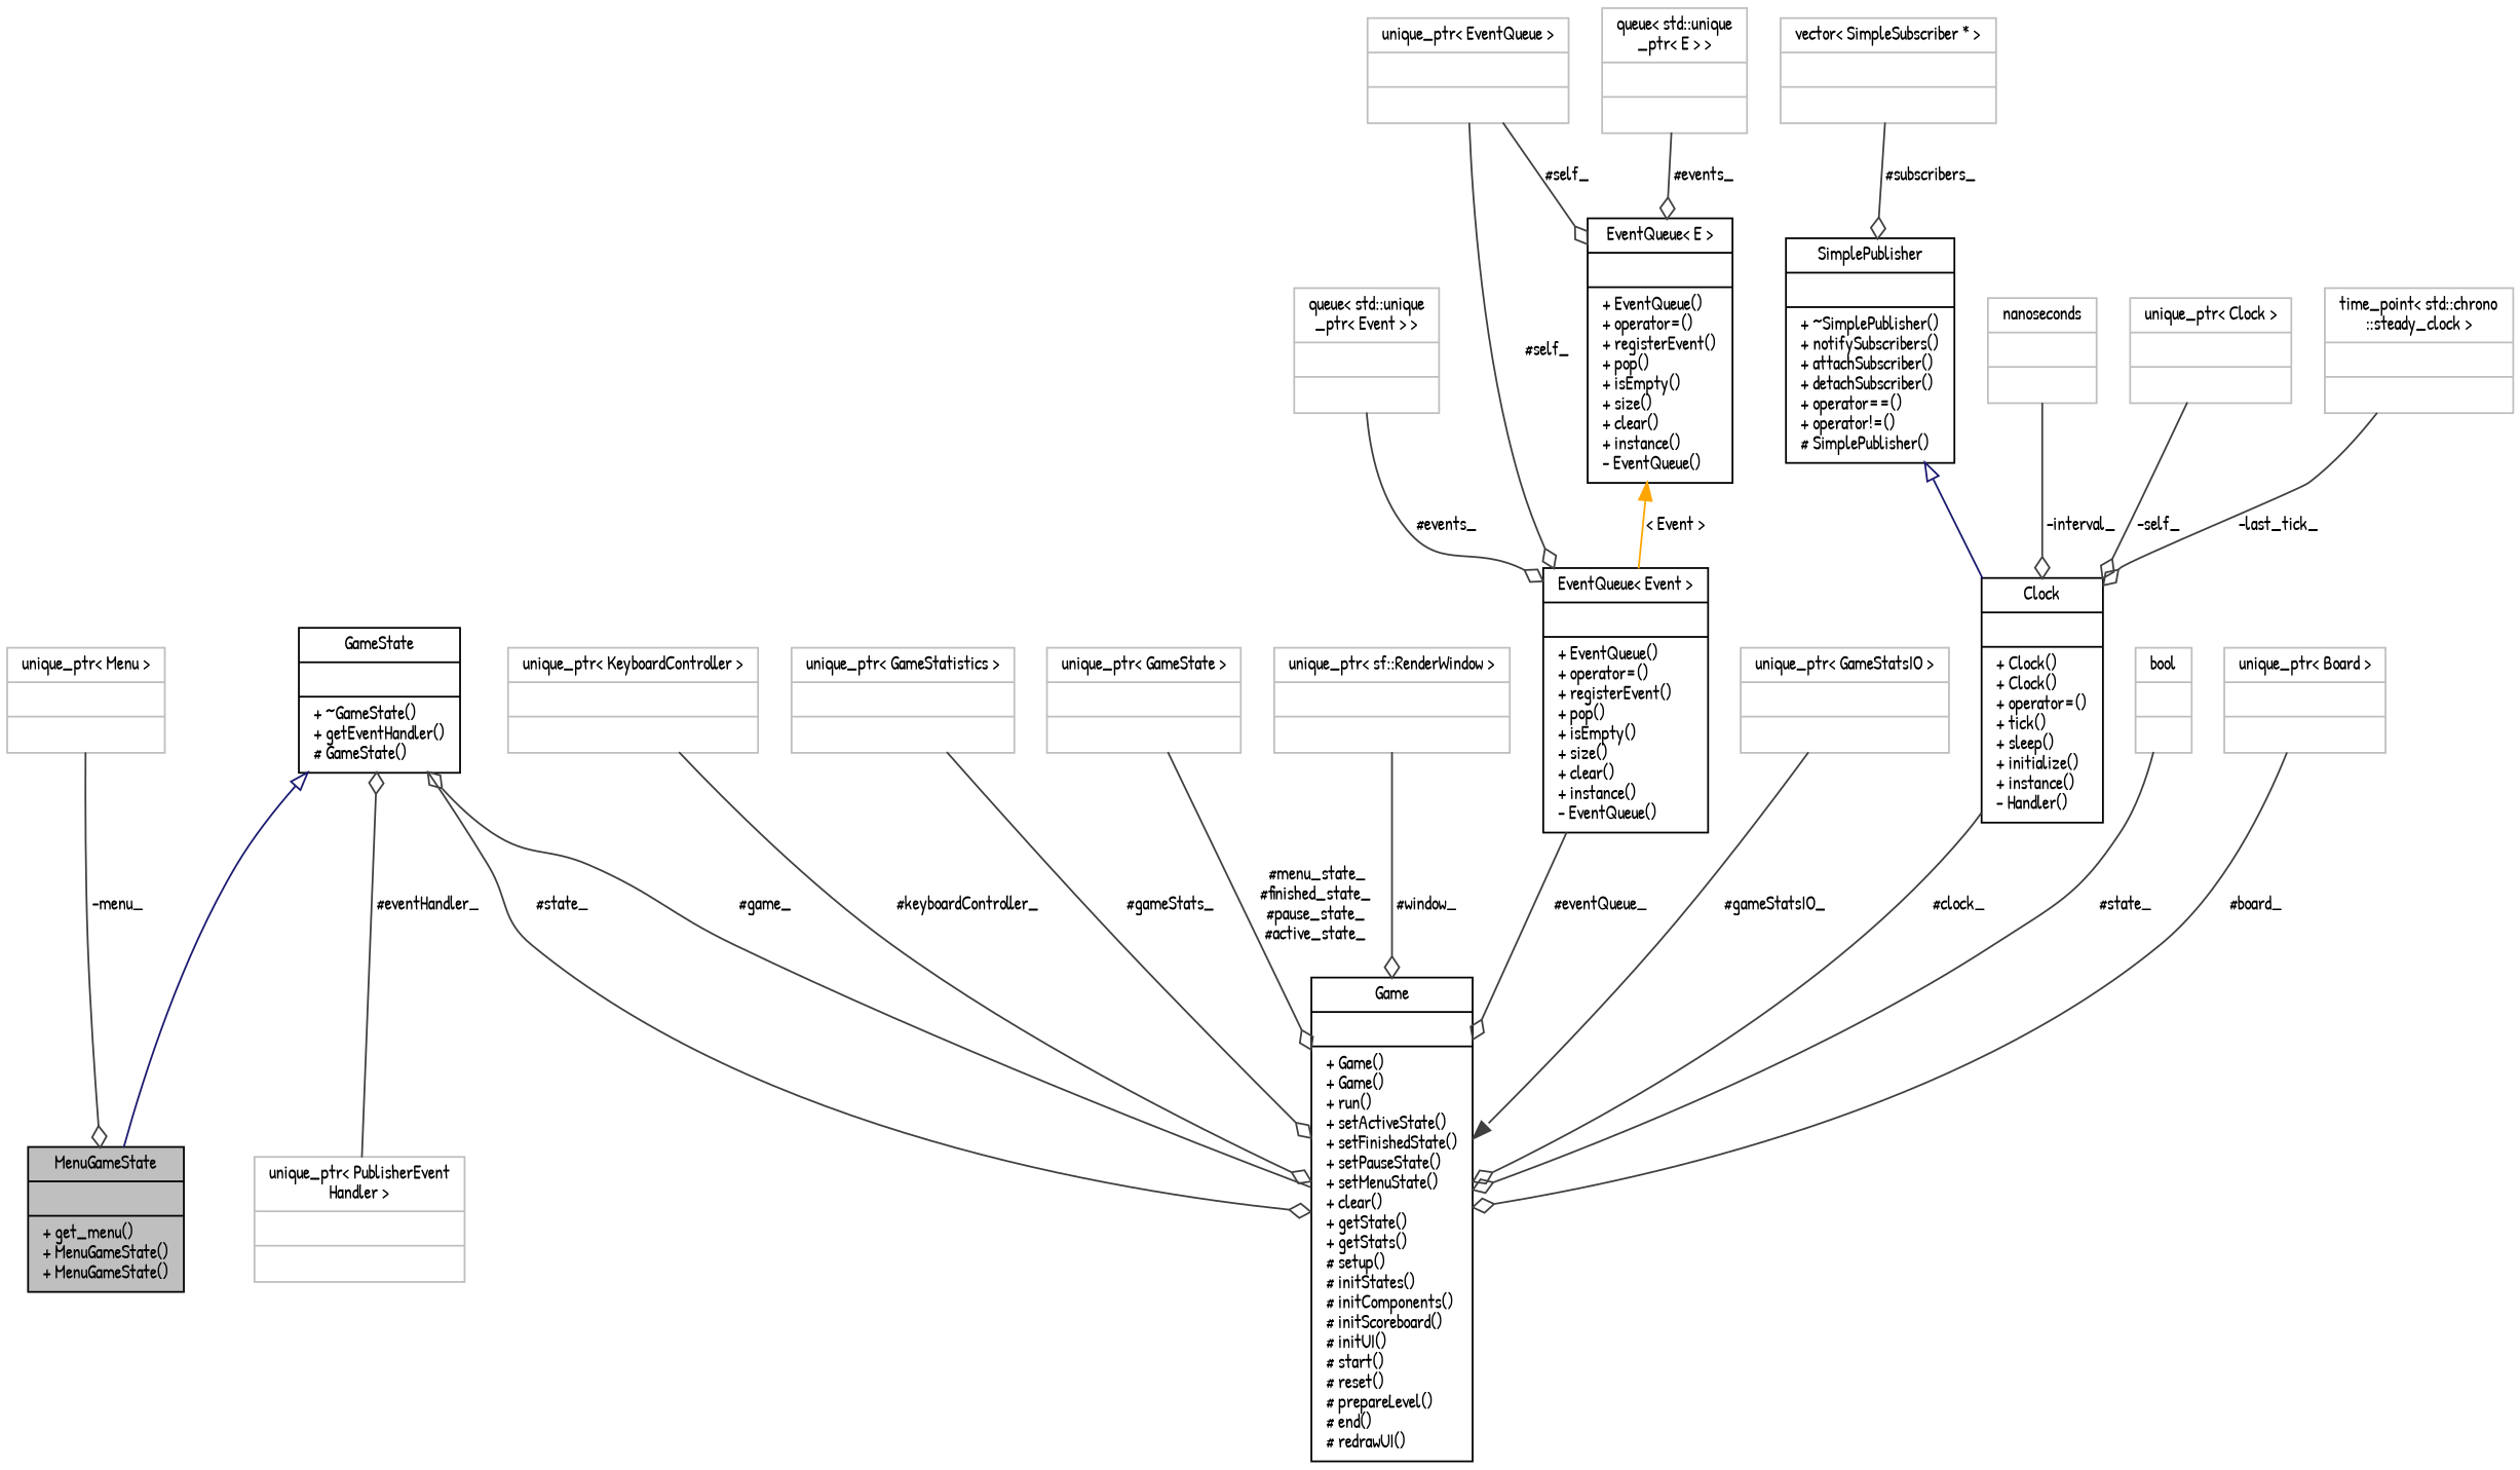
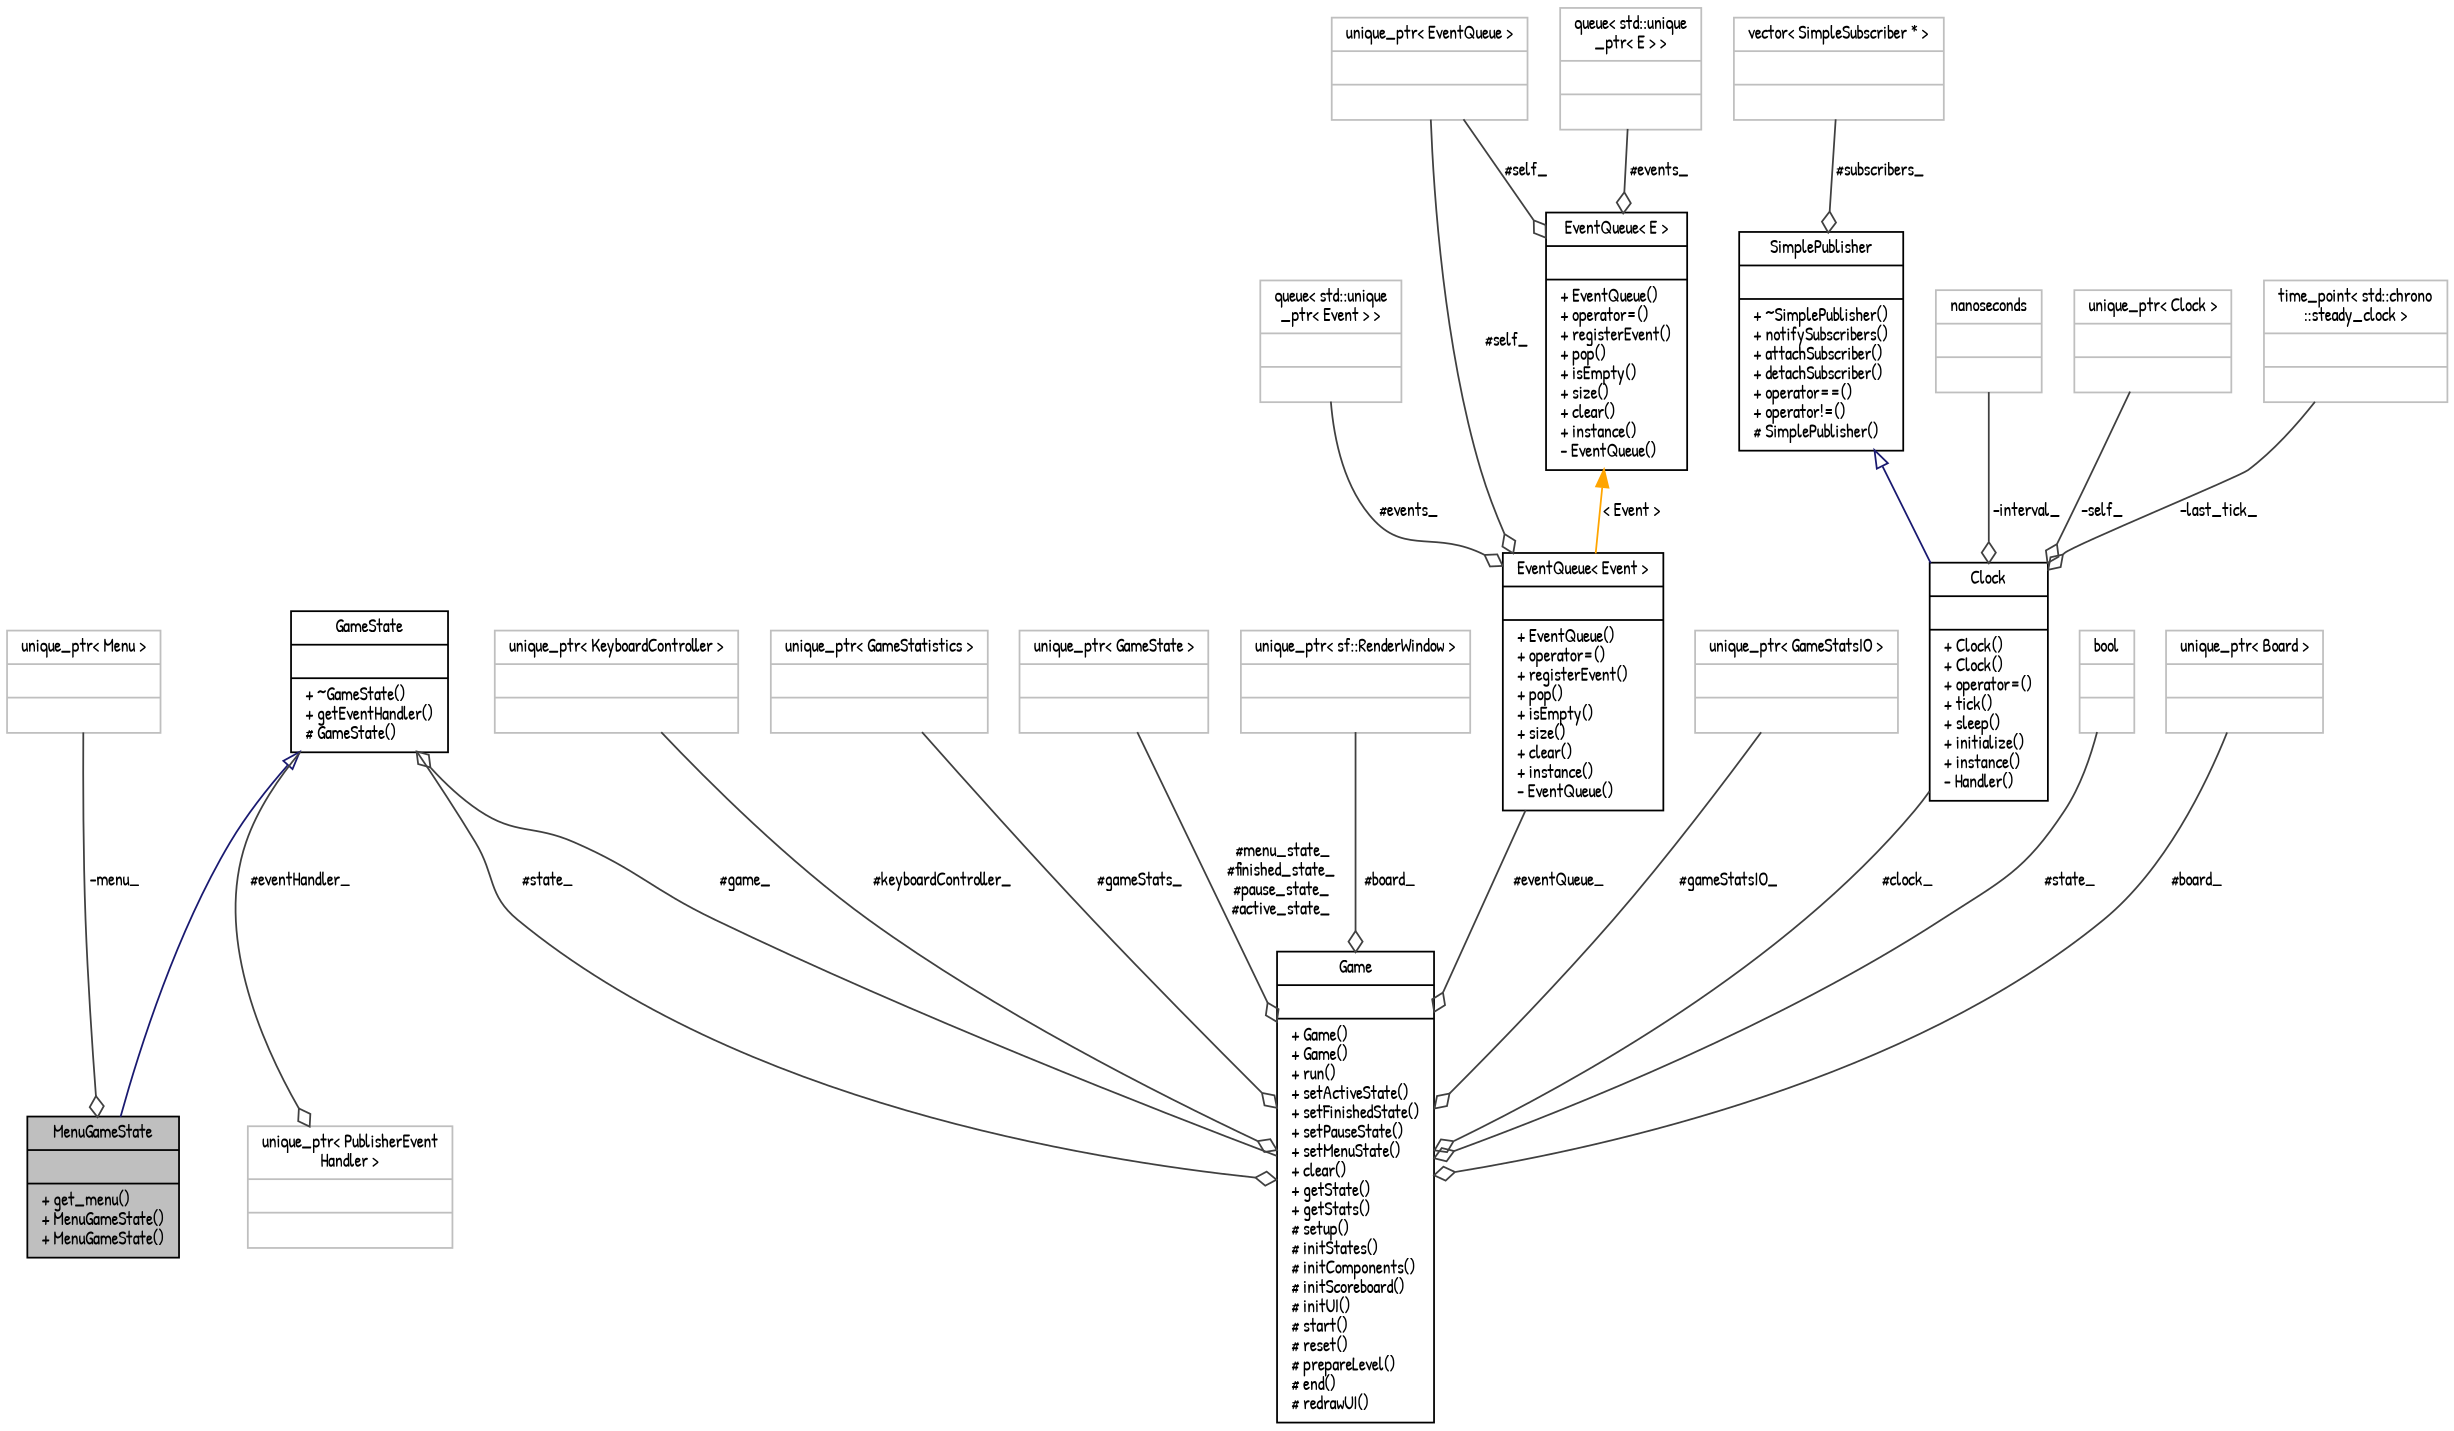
  digraph {
    fontname="Patrick Hand"
    node [color=grey75 fontname="Patrick Hand" fontsize=10 shape=record]
    edge [color=grey25 fontname="Patrick Hand" fontsize=10 labelfontname=Helvetica labelfontsize=10 style=solid arrowhead=odiamond]
    n1 [color=black fillcolor=grey75 fontcolor=black height=0.2 label="{MenuGameState\n||+ get_menu()\l+ MenuGameState()\l+ MenuGameState()\l}" style=filled width=0.4]
    n2 [color=black height=0.2 label="{GameState\n||+ ~GameState()\l+ getEventHandler()\l# GameState()\l}" width=0.4]
    n3 [color=black height=0.2 label="{Game\n||+ Game()\l+ Game()\l+ run()\l+ setActiveState()\l+ setFinishedState()\l+ setPauseState()\l+ setMenuState()\l+ clear()\l+ getState()\l+ getStats()\l# setup()\l# initStates()\l# initComponents()\l# initScoreboard()\l# initUI()\l# start()\l# reset()\l# prepareLevel()\l# end()\l# redrawUI()\l}" width=0.4]
    n4 [height=0.2 label="{unique_ptr\< KeyboardController \>\n||}" width=0.4]
    n5 [height=0.2 label="{unique_ptr\< GameStatistics \>\n||}" width=0.4]
    n6 [height=0.2 label="{unique_ptr\< GameState \>\n||}" width=0.4]
    n7 [height=0.2 label="{unique_ptr\< sf::RenderWindow \>\n||}" width=0.4]
    n8 [color=black height=0.2 label="{EventQueue\< Event \>\n||+ EventQueue()\l+ operator=()\l+ registerEvent()\l+ pop()\l+ isEmpty()\l+ size()\l+ clear()\l+ instance()\l- EventQueue()\l}" width=0.4]
    n9 [height=0.2 label="{queue\< std::unique\l_ptr\< Event \> \>\n||}" width=0.4]
    n10 [height=0.2 label="{unique_ptr\< EventQueue \>\n||}" width=0.4]
    n11 [color=black height=0.2 label="{EventQueue\< E \>\n||+ EventQueue()\l+ operator=()\l+ registerEvent()\l+ pop()\l+ isEmpty()\l+ size()\l+ clear()\l+ instance()\l- EventQueue()\l}" width=0.4]
    n12 [height=0.2 label="{queue\< std::unique\l_ptr\< E \> \>\n||}" width=0.4]
    n13 [height=0.2 label="{unique_ptr\< GameStatsIO \>\n||}" width=0.4]
    n14 [color=black height=0.2 label="{Clock\n||+ Clock()\l+ Clock()\l+ operator=()\l+ tick()\l+ sleep()\l+ initialize()\l+ instance()\l- Handler()\l}" width=0.4]
    n15 [color=black height=0.2 label="{SimplePublisher\n||+ ~SimplePublisher()\l+ notifySubscribers()\l+ attachSubscriber()\l+ detachSubscriber()\l+ operator==()\l+ operator!=()\l# SimplePublisher()\l}" width=0.4]
    n16 [height=0.2 label="{vector\< SimpleSubscriber * \>\n||}" width=0.4]
    n17 [height=0.2 label="{nanoseconds\n||}" width=0.4]
    n18 [height=0.2 label="{unique_ptr\< Clock \>\n||}" width=0.4]
    n19 [height=0.2 label="{time_point\< std::chrono\l::steady_clock \>\n||}" width=0.4]
    n20 [height=0.2 label="{bool\n||}" width=0.4]
    n21 [height=0.2 label="{unique_ptr\< Board \>\n||}" width=0.4]
    n22 [height=0.2 label="{unique_ptr\< PublisherEvent\lHandler \>\n||}" width=0.4]
    n23 [height=0.2 label="{unique_ptr\< Menu \>\n||}" width=0.4]
    n2 -> n1 [arrowtail=onormal color=midnightblue dir=back arrowhead=""]
    n2 -> n3 [label=" #state_"]
    n3 -> n2 [label=" #game_"]
    n4 -> n3 [label=" #keyboardController_"]
    n5 -> n3 [label=" #gameStats_"]
    n6 -> n3 [label=" #menu_state_\n#finished_state_\n#pause_state_\n#active_state_"]
-   n7 -> n3 [label=" #window_"]
+   n7 -> n3 [label=" #board_"]
    n8 -> n3 [label=" #eventQueue_"]
    n9 -> n8 [label=" #events_"]
    n10 -> n8 [label=" #self_"]
    n10 -> n11 [label=" #self_"]
    n11 -> n8 [color=orange dir=back label=" \< Event \>" arrowhead=""]
    n12 -> n11 [label=" #events_"]
-   n13 -> n3 [arrowhead=normal label=" #gameStatsIO_"]
+   n13 -> n3 [label=" #gameStatsIO_"]
    n14 -> n3 [label=" #clock_"]
    n15 -> n14 [arrowtail=onormal color=midnightblue dir=back arrowhead=""]
    n16 -> n15 [label=" #subscribers_"]
    n17 -> n14 [label=" -interval_"]
    n18 -> n14 [label=" -self_"]
    n19 -> n14 [label=" -last_tick_"]
    n20 -> n3 [label=" #state_"]
    n21 -> n3 [label=" #board_"]
-   n22 -> n2 [label=" #eventHandler_"]
+   n2 -> n22 [label=" #eventHandler_"]
    n23 -> n1 [label=" -menu_"]
  }
